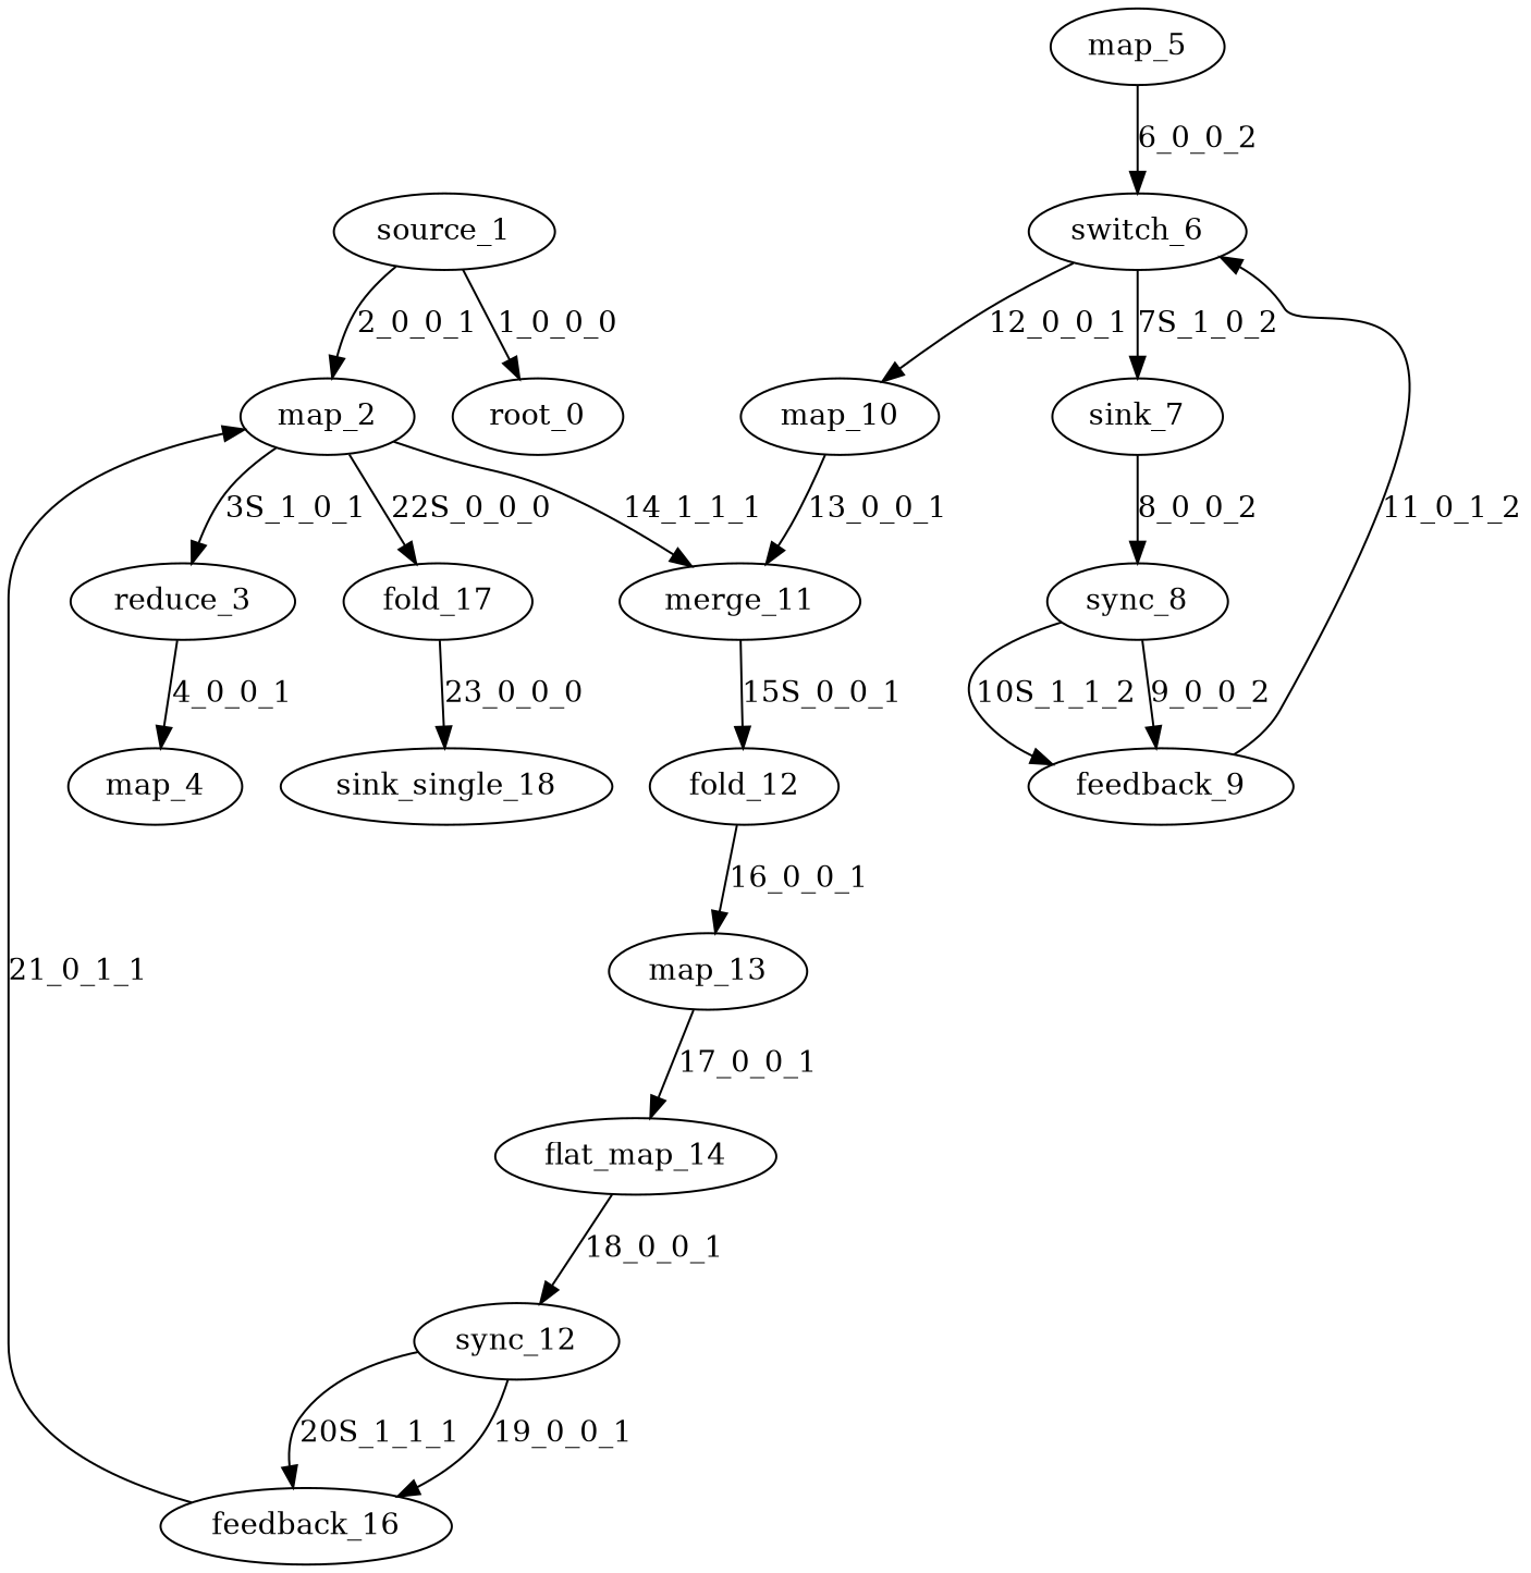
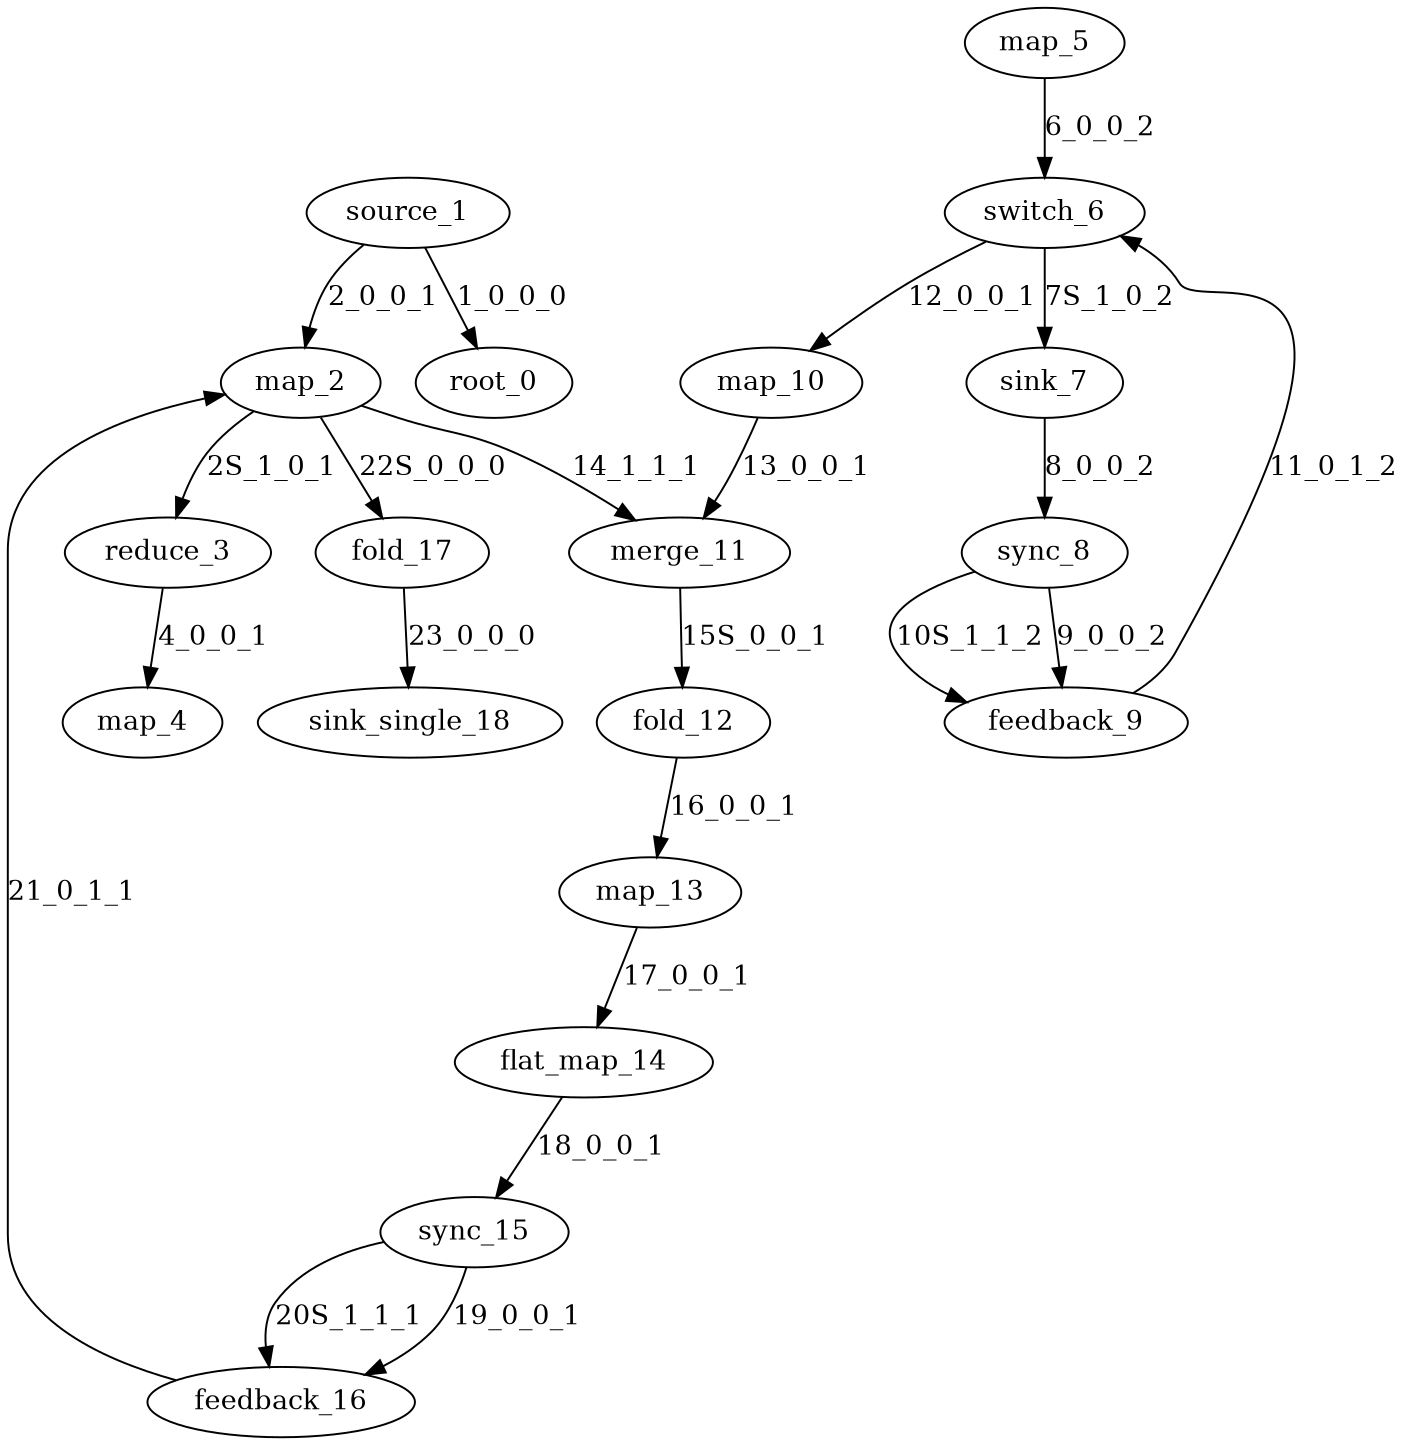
  digraph {
    n1 [label=root_0]
    n2 [label=source_1]
    n3 [label=map_2]
    n4 [label=reduce_3]
    n5 [label=merge_11]
    n6 [label=fold_17]
    n7 [label=map_4]
    n8 [label=fold_12]
    n9 [label=sink_single_18]
    n10 [label=map_5]
    n11 [label=switch_6]
    n12 [label=sink_7]
    n13 [label=map_10]
    n14 [label=sync_8]
    n15 [label=feedback_9]
    n16 [label=map_13]
    n17 [label=flat_map_14]
-   n18 [label=sync_12]
+   n18 [label=sync_15]
    n19 [label=feedback_16]
    n2 -> n1 [label="1_0_0_0"]
    n2 -> n3 [label="2_0_0_1"]
-   n3 -> n4 [label="3S_1_0_1"]
+   n3 -> n4 [label="2S_1_0_1"]
    n3 -> n5 [label="14_1_1_1"]
    n3 -> n6 [label="22S_0_0_0"]
    n4 -> n7 [label="4_0_0_1"]
    n5 -> n8 [label="15S_0_0_1"]
    n6 -> n9 [label="23_0_0_0"]
    n8 -> n16 [label="16_0_0_1"]
    n10 -> n11 [label="6_0_0_2"]
    n11 -> n12 [label="7S_1_0_2"]
    n11 -> n13 [label="12_0_0_1"]
    n12 -> n14 [label="8_0_0_2"]
    n13 -> n5 [label="13_0_0_1"]
    n14 -> n15 [label="9_0_0_2"]
    n14 -> n15 [label="10S_1_1_2"]
    n15 -> n11 [label="11_0_1_2"]
    n16 -> n17 [label="17_0_0_1"]
    n17 -> n18 [label="18_0_0_1"]
    n18 -> n19 [label="19_0_0_1"]
    n18 -> n19 [label="20S_1_1_1"]
    n19 -> n3 [label="21_0_1_1"]
  }
